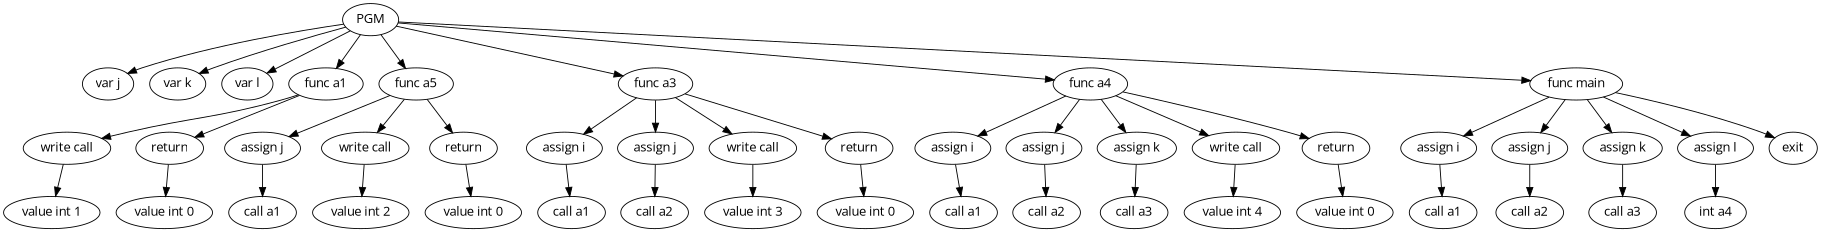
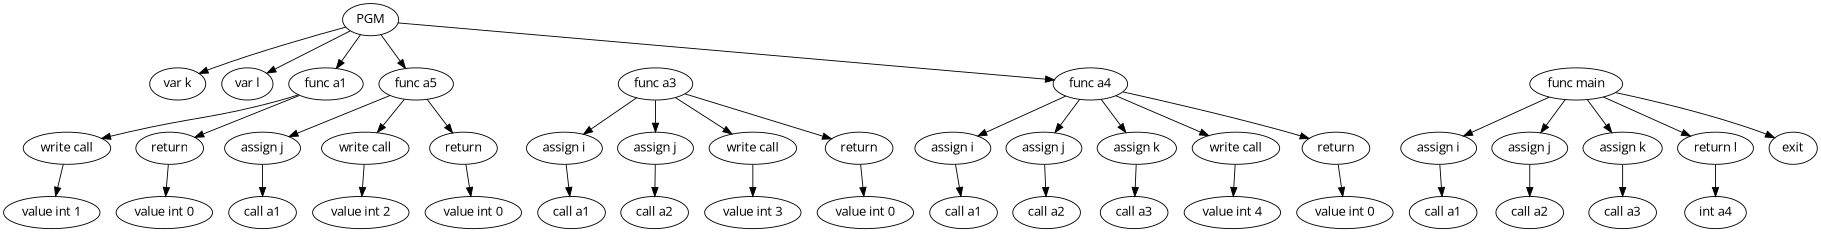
  digraph {
    fontname="Open Sans"
    node [fontname="Open Sans" shape=ellipse]
    edge [fontname="Open Sans"]
    n1 [label=PGM]
-   n2 [label="var j"]
    n3 [label="var k"]
    n4 [label="var l"]
    n5 [label="func a1"]
    n6 [label="func a5"]
    n7 [label="func a3"]
    n8 [label="func a4"]
    n9 [label="func main"]
    n10 [label="write call"]
    n11 [label=return]
    n12 [label="assign j"]
    n13 [label="write call"]
    n14 [label=return]
    n15 [label="assign i"]
    n16 [label="assign j"]
    n17 [label="write call"]
    n18 [label=return]
    n19 [label="assign i"]
    n20 [label="assign j"]
    n21 [label="assign k"]
    n22 [label="write call"]
    n23 [label=return]
    n24 [label="assign i"]
    n25 [label="assign j"]
    n26 [label="assign k"]
-   n27 [label="assign l"]
+   n27 [label="return l"]
    n28 [label=exit]
    n29 [label="value int 1"]
    n30 [label="value int 0"]
    n31 [label="call a1"]
    n32 [label="value int 2"]
    n33 [label="value int 0"]
    n34 [label="call a1"]
    n35 [label="call a2"]
    n36 [label="value int 3"]
    n37 [label="value int 0"]
    n38 [label="call a1"]
    n39 [label="call a2"]
    n40 [label="call a3"]
    n41 [label="value int 4"]
    n42 [label="value int 0"]
    n43 [label="call a1"]
    n44 [label="call a2"]
    n45 [label="call a3"]
    n46 [label="int a4"]
-   n1 -> n2
    n1 -> n3
    n1 -> n4
    n1 -> n5
    n1 -> n6
-   n1 -> n7
    n1 -> n8
-   n1 -> n9
    n5 -> n10
    n5 -> n11
    n6 -> n12
    n6 -> n13
    n6 -> n14
    n7 -> n15
    n7 -> n16
    n7 -> n17
    n7 -> n18
    n8 -> n19
    n8 -> n20
    n8 -> n21
    n8 -> n22
    n8 -> n23
    n9 -> n24
    n9 -> n25
    n9 -> n26
    n9 -> n27
    n9 -> n28
    n10 -> n29
    n11 -> n30
    n12 -> n31
    n13 -> n32
    n14 -> n33
    n15 -> n34
    n16 -> n35
    n17 -> n36
    n18 -> n37
    n19 -> n38
    n20 -> n39
    n21 -> n40
    n22 -> n41
    n23 -> n42
    n24 -> n43
    n25 -> n44
    n26 -> n45
    n27 -> n46
  }
